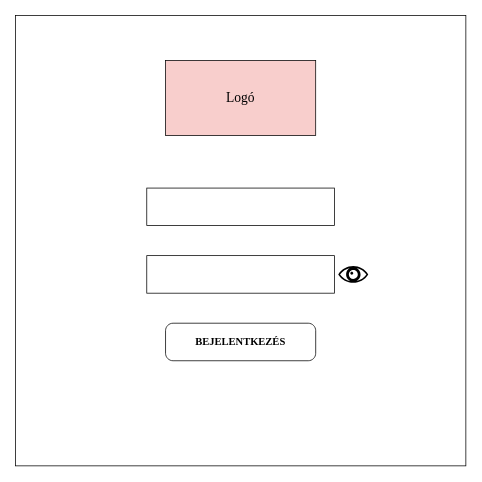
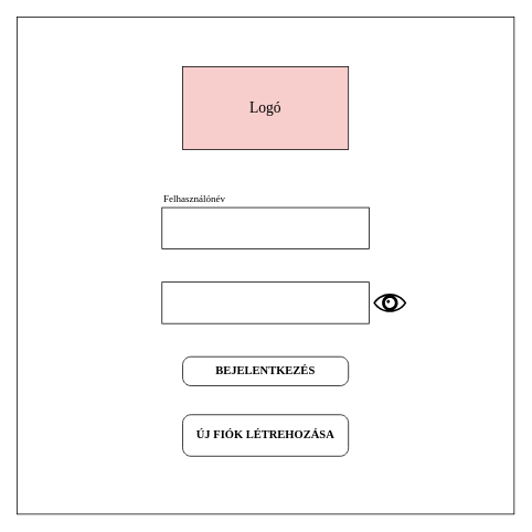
  <mxCell id="0" />
  <mxCell id="1" parent="0" />
  <mxCell id="2" value="" style="whiteSpace=wrap;html=1;aspect=fixed;fillColor=none;" parent="1" vertex="1"><mxGeometry width="600" height="600" as="geometry" x="20" y="20" /></mxCell>
  <mxCell id="3" value="&lt;font style=&quot;font-size: 18px;&quot;&gt;Logó&lt;/font&gt;" style="whiteSpace=wrap;html=1;fontSize=18;fontFamily=Comic Sans MS;fillColor=#f8cecc;" parent="1" vertex="1"><mxGeometry x="220" y="80" width="200" height="100" as="geometry" /></mxCell>
  <mxCell id="4" value="" style="rounded=0;whiteSpace=wrap;html=1;fontFamily=Comic Sans MS;" parent="1" vertex="1"><mxGeometry x="195" y="250" width="250" height="50" as="geometry" /></mxCell>
+ <mxCell id="5" value="Felhasználónév" style="text;html=1;strokeColor=none;fillColor=none;align=left;verticalAlign=middle;whiteSpace=wrap;rounded=0;fontFamily=Comic Sans MS;" parent="1" vertex="1"><mxGeometry x="195" y="230" width="105" height="20" as="geometry" /></mxCell>
  <mxCell id="6" value="" style="rounded=0;whiteSpace=wrap;html=1;fontFamily=Comic Sans MS;" parent="1" vertex="1"><mxGeometry x="195" y="340" width="250" height="50" as="geometry" /></mxCell>
  <mxCell id="7" value="" style="shape=mxgraph.signs.healthcare.eye;html=1;pointerEvents=1;fillColor=#000000;strokeColor=none;verticalLabelPosition=bottom;verticalAlign=top;align=center;aspect=fixed;strokeWidth=1;" parent="1" vertex="1"><mxGeometry x="450" y="353.9" width="40" height="22.2" as="geometry" /></mxCell>
- <mxCell id="8" value="BEJELENTKEZÉS" style="strokeWidth=1;shadow=0;dashed=0;align=center;html=1;shape=mxgraph.mockup.buttons.button;mainText=;buttonStyle=round;fontSize=14;fontStyle=1;fillColor=none;whiteSpace=wrap;fontFamily=Comic Sans MS;" parent="1" vertex="1"><mxGeometry x="220" y="430" width="200" height="50" as="geometry" /></mxCell>
+ <mxCell id="8" value="BEJELENTKEZÉS" style="strokeWidth=1;shadow=0;dashed=0;align=center;html=1;shape=mxgraph.mockup.buttons.button;mainText=;buttonStyle=round;fontSize=14;fontStyle=1;fillColor=none;whiteSpace=wrap;fontFamily=Comic Sans MS;" parent="1" vertex="1"><mxGeometry x="220" y="430" width="200" height="35" as="geometry" /></mxCell>
+ <mxCell id="9" value="ÚJ FIÓK LÉTREHOZÁSA" style="strokeWidth=1;shadow=0;dashed=0;align=center;html=1;shape=mxgraph.mockup.buttons.button;mainText=;buttonStyle=round;fontSize=14;fontStyle=1;fillColor=none;whiteSpace=wrap;fontFamily=Comic Sans MS;" parent="1" vertex="1"><mxGeometry x="220" y="500" width="200" height="50" as="geometry" /></mxCell>
